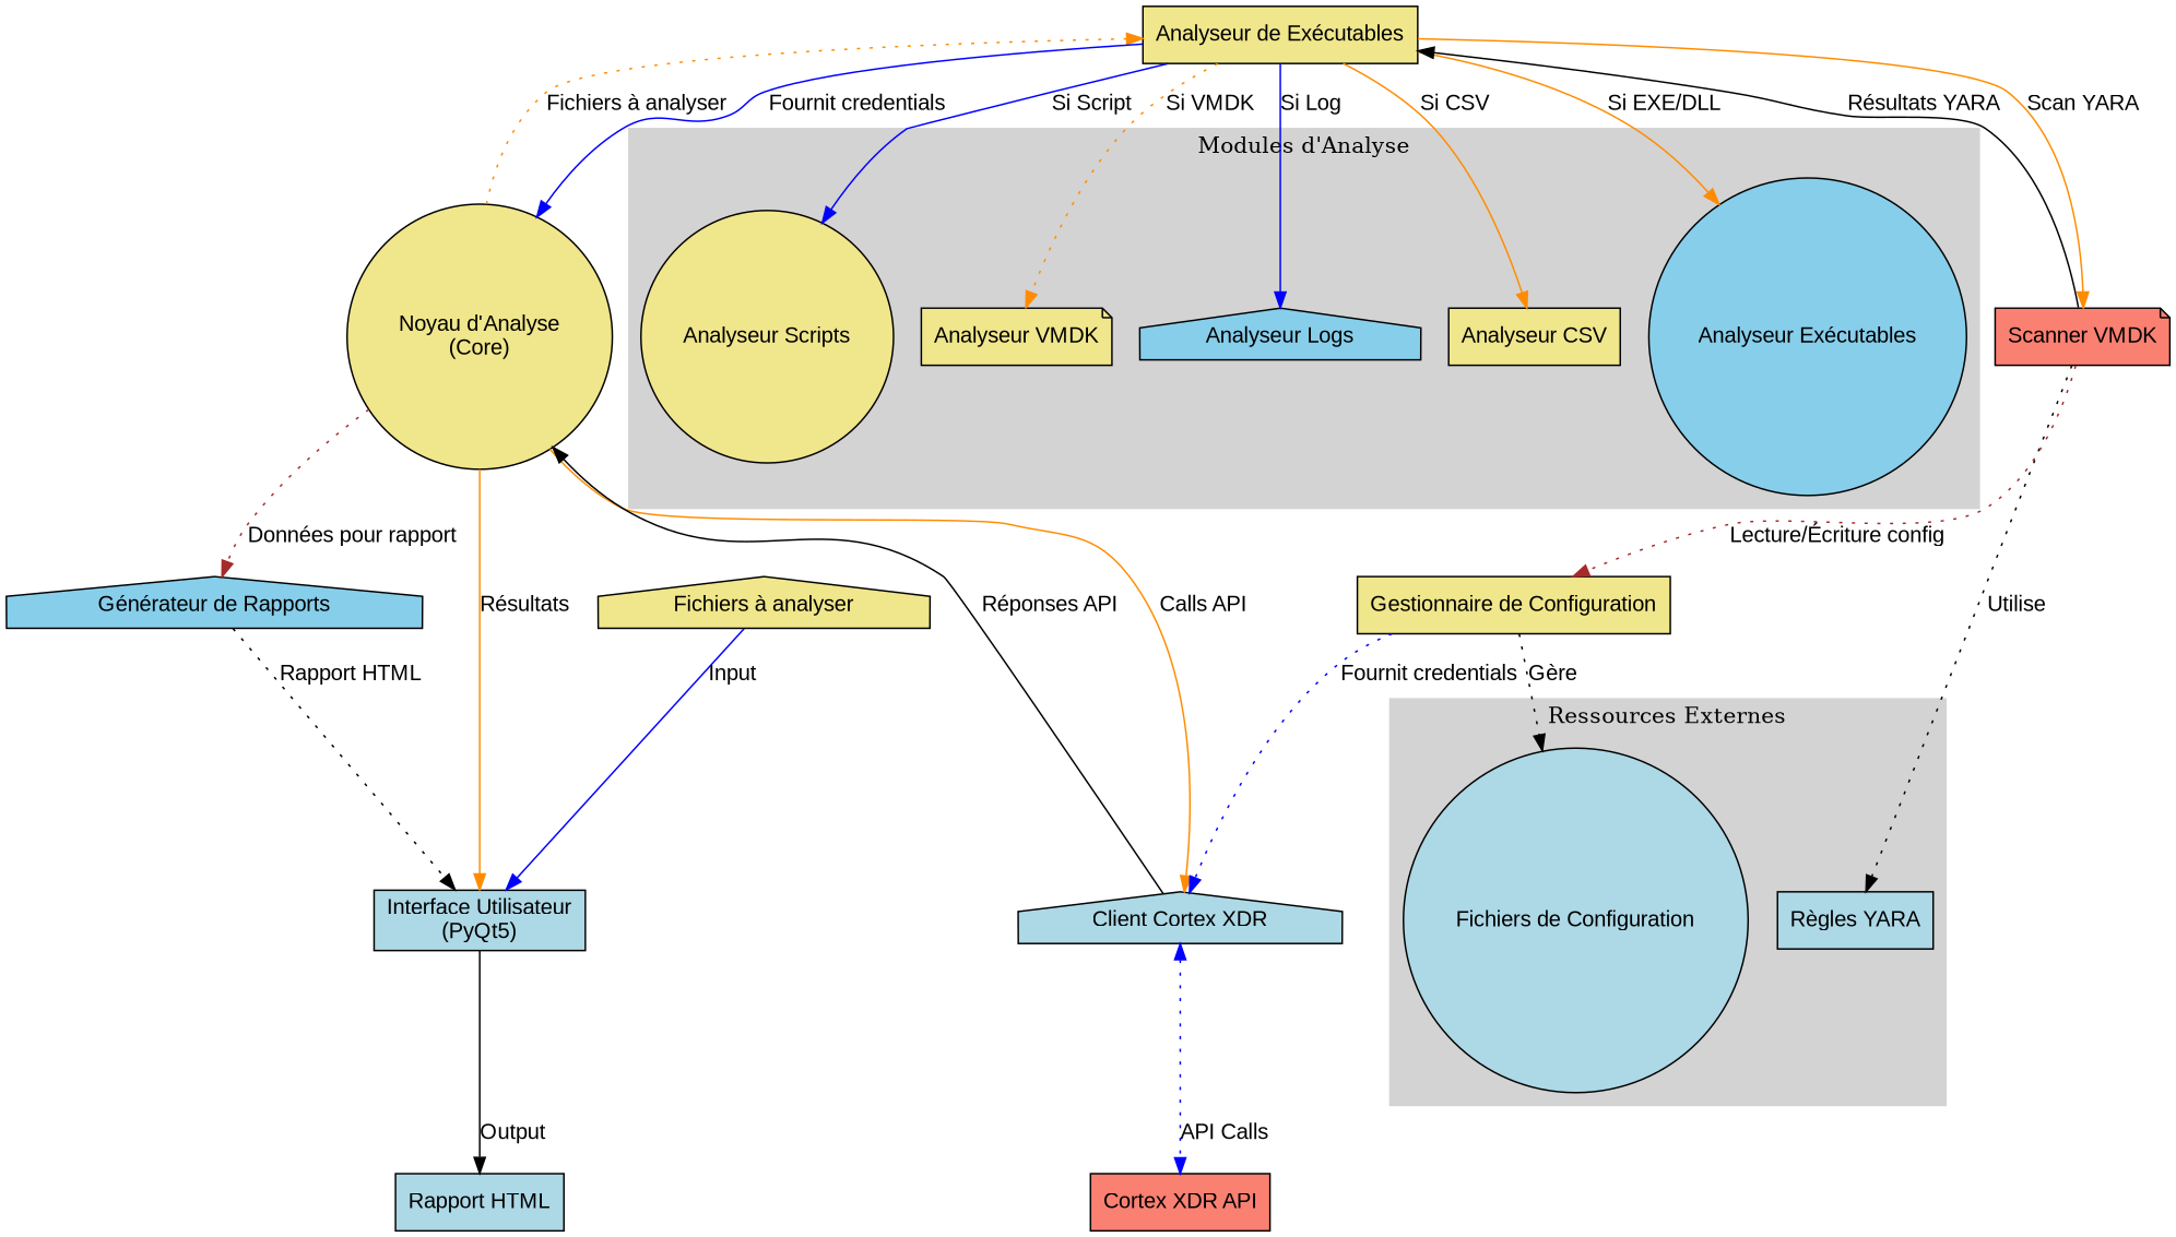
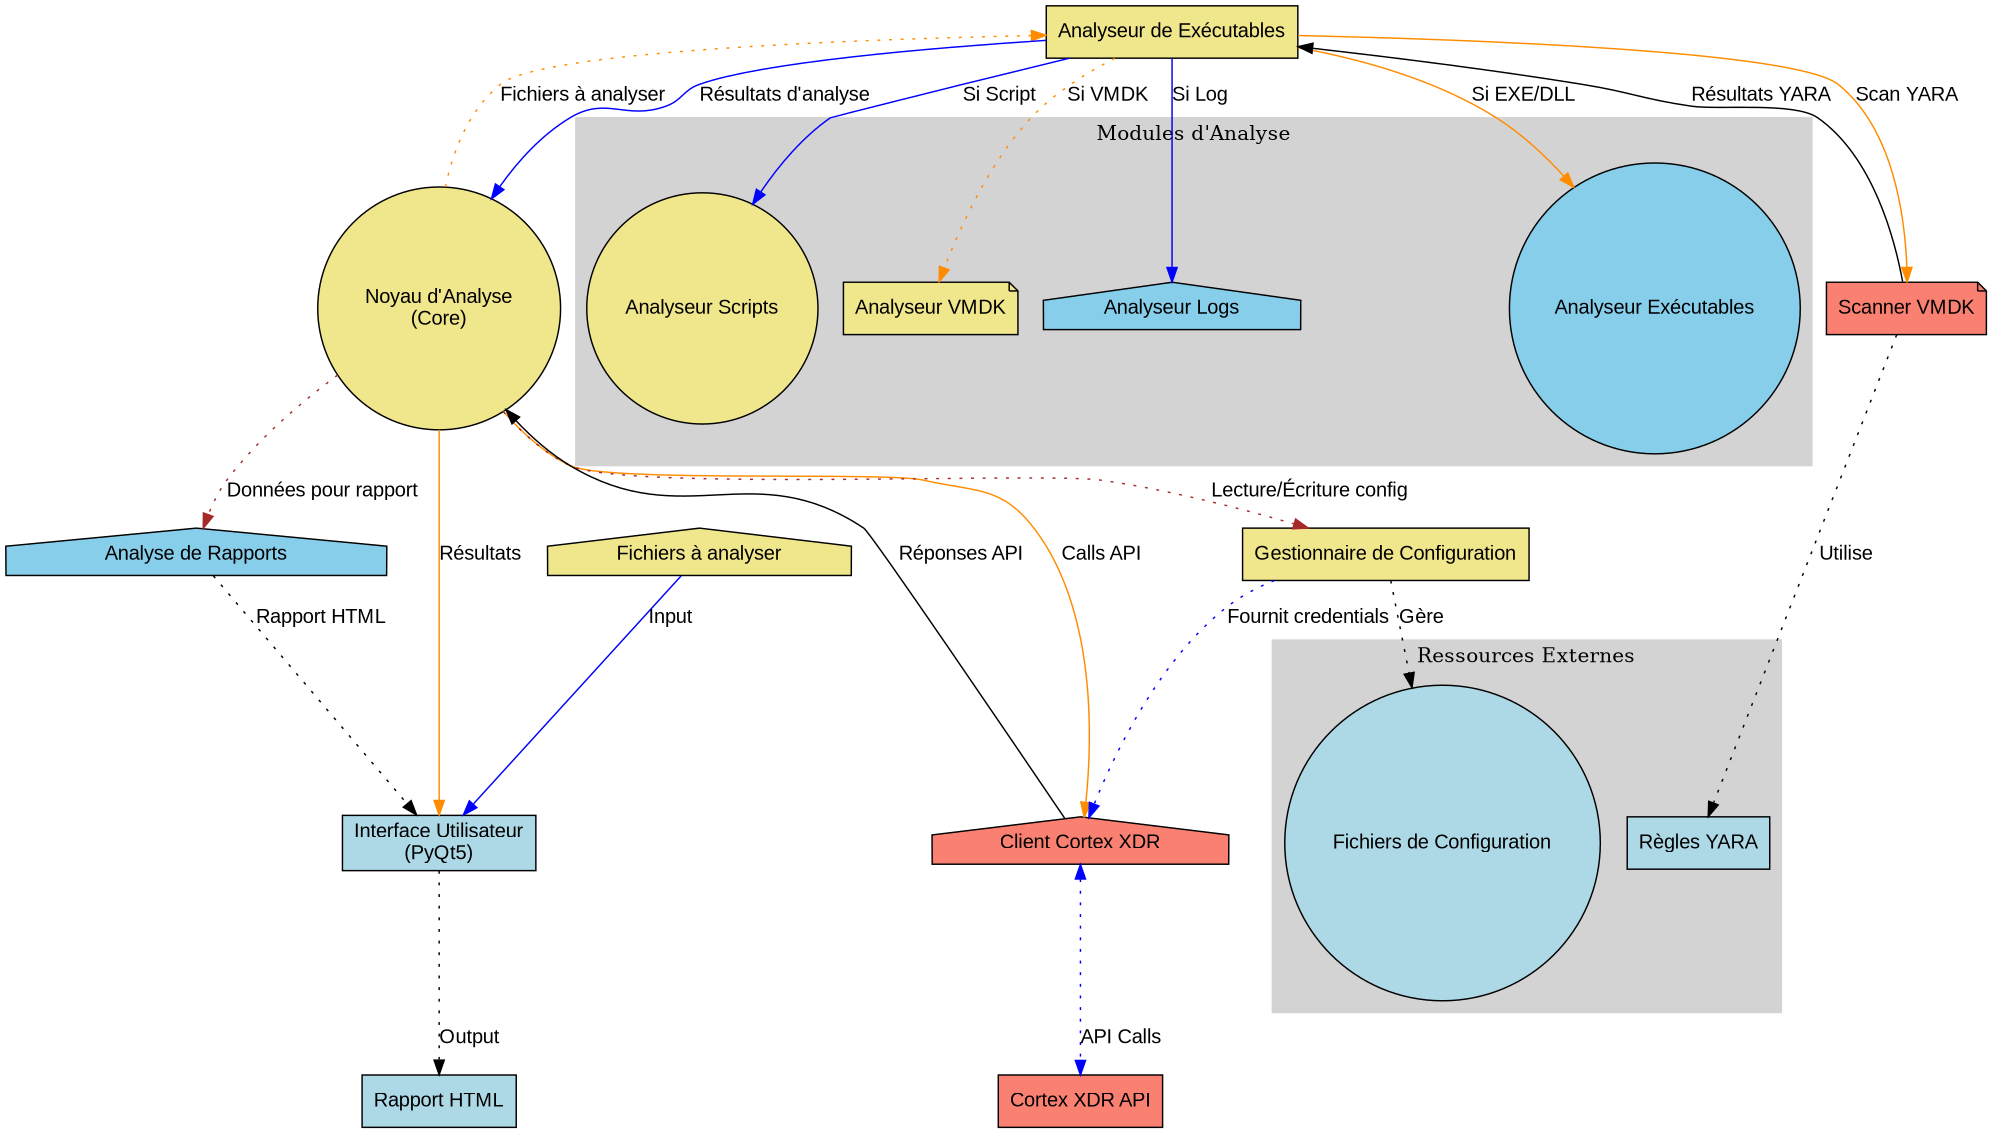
  digraph {
    rankdir=TB
    node [fillcolor=khaki fontname=Arial shape=box style=filled]
    edge [color=darkorange fontname=Arial style=solid]
    n1 [label="Analyseur VMDK" shape=note]
    n2 [fillcolor=skyblue label="Analyseur Logs" shape=house]
-   n3 [label="Analyseur CSV"]
    n4 [fillcolor=skyblue label="Analyseur Exécutables" shape=circle]
    n5 [label="Analyseur Scripts" shape=circle]
    n6 [fillcolor=lightblue label="Règles YARA"]
    n7 [fillcolor=lightblue label="Fichiers de Configuration" shape=circle]
    n8 [fillcolor=lightblue label="Interface Utilisateur\n(PyQt5)"]
    n9 [fillcolor=lightblue label="Rapport HTML"]
    n10 [label="Noyau d'Analyse\n(Core)" shape=circle]
-   n11 [fillcolor=lightblue label="Client Cortex XDR" shape=house]
+   n11 [fillcolor=salmon label="Client Cortex XDR" shape=house]
    n12 [label="Analyseur de Exécutables"]
-   n13 [fillcolor=skyblue label="Générateur de Rapports" shape=house]
+   n13 [fillcolor=skyblue label="Analyse de Rapports" shape=house]
    n14 [label="Gestionnaire de Configuration"]
    n15 [fillcolor=salmon label="Cortex XDR API"]
    n16 [fillcolor=salmon label="Scanner VMDK" shape=note]
    n17 [label="Fichiers à analyser" shape=house]
    subgraph cluster_1 {
      color=lightgrey
      label="Modules d'Analyse"
      style=filled
      n1
      n2
-     n3
      n4
      n5
    }
    subgraph cluster_2 {
      color=lightgrey
      label="Ressources Externes"
      style=filled
      n6
      n7
    }
-   n8 -> n9 [color=black label=Output]
+   n8 -> n9 [color=black label=Output style=dotted]
    n10 -> n8 [label="Résultats"]
    n10 -> n11 [label="Calls API"]
    n10 -> n12 [label="Fichiers à analyser" style=dotted]
    n10 -> n13 [color=brown label="Données pour rapport" style=dotted]
-   n16 -> n14 [color=brown label="Lecture/Écriture config" style=dotted]
+   n10 -> n14 [color=brown label="Lecture/Écriture config" style=dotted]
    n11 -> n10 [color=black label="Réponses API"]
    n11 -> n15 [color=blue dir=both label="API Calls" style=dotted]
    n12 -> n1 [label="Si VMDK" style=dotted]
    n12 -> n2 [color=blue label="Si Log"]
-   n12 -> n3 [label="Si CSV"]
    n12 -> n4 [label="Si EXE/DLL"]
    n12 -> n5 [color=blue label="Si Script"]
-   n12 -> n10 [color=blue label="Fournit credentials"]
+   n12 -> n10 [color=blue label="Résultats d'analyse"]
    n12 -> n16 [label="Scan YARA"]
    n13 -> n8 [color=black label="Rapport HTML" style=dotted]
    n14 -> n7 [color=black label="Gère" style=dotted]
    n14 -> n11 [color=blue label="Fournit credentials" style=dotted]
    n16 -> n6 [color=black label=Utilise style=dotted]
    n16 -> n12 [color=black label="Résultats YARA"]
    n17 -> n8 [color=blue label=Input]
  }
